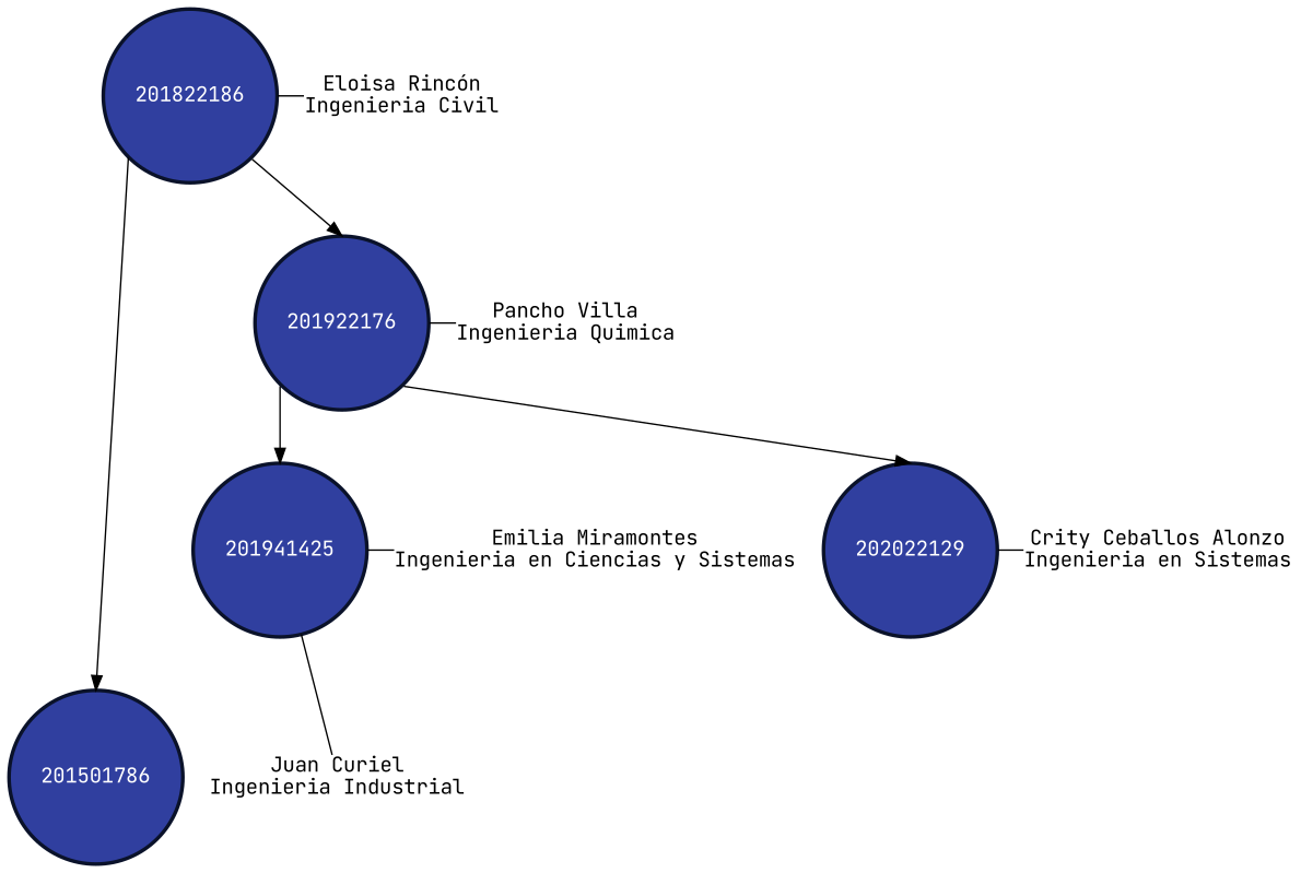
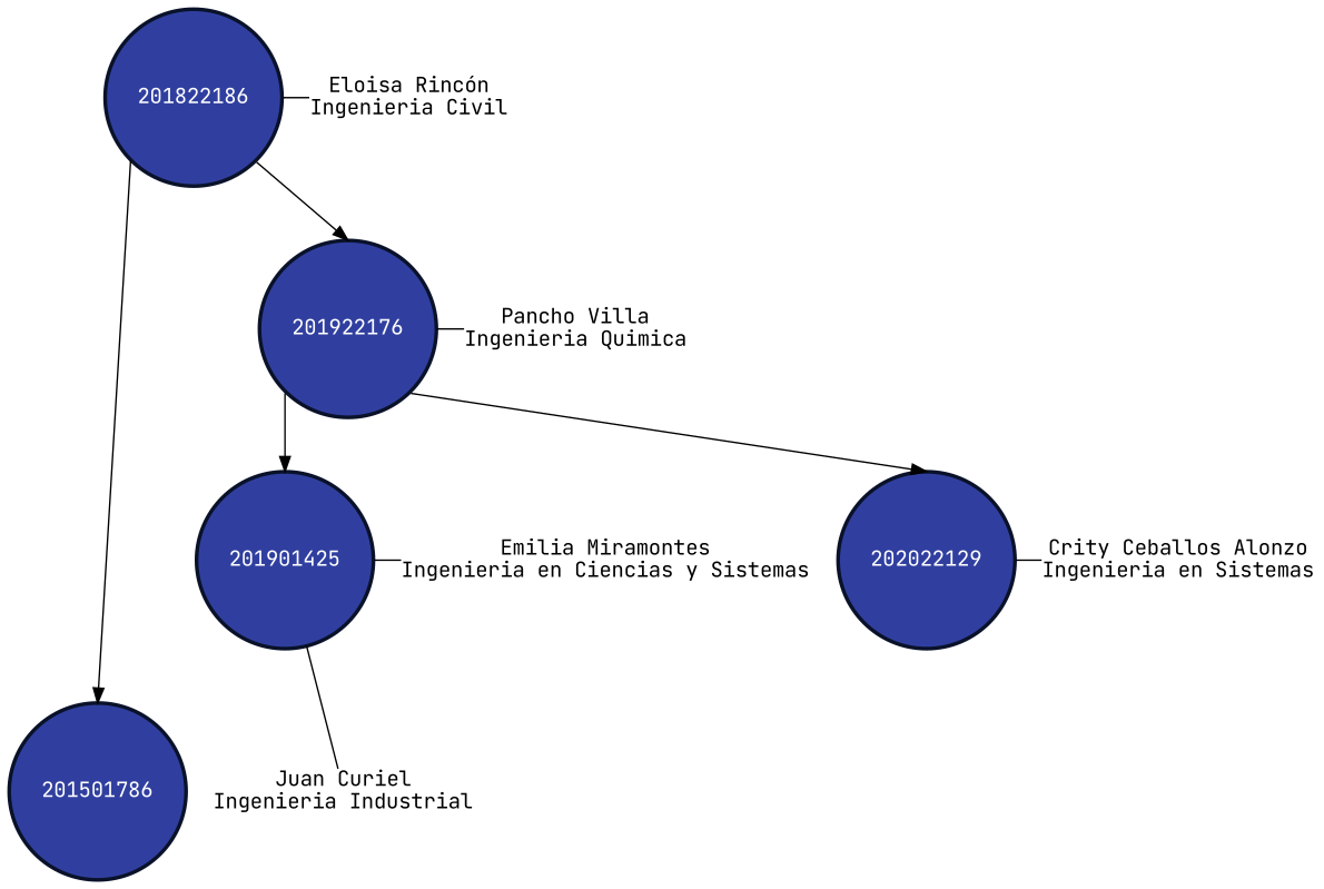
  digraph {
    fontname="JetBrains Mono"
    splines=false
    node [color="#0A122A" fillcolor="#303F9F" fontcolor=white fontname="JetBrains Mono" shape=circle style=filled]
    edge [fontname="JetBrains Mono" dir=none]
    n1 [label=201501786 penwidth=2.5]
    n2 [fillcolor=white fontcolor=black label="Juan Curiel\nIngenieria Industrial" shape=plain]
    n3 [label=201822186 penwidth=2.5]
    n4 [fillcolor=white fontcolor=black label="Eloisa Rincón\nIngenieria Civil" shape=plain]
-   n5 [label=201941425 penwidth=2.5]
+   n5 [label=201901425 penwidth=2.5]
    n6 [fillcolor=white fontcolor=black label="Emilia Miramontes\nIngenieria en Ciencias y Sistemas" shape=plain]
    n7 [label=201922176 penwidth=2.5]
    n8 [fillcolor=white fontcolor=black label="Pancho Villa\nIngenieria Quimica" shape=plain]
    n9 [label=202022129 penwidth=2.5]
    n10 [fillcolor=white fontcolor=black label="Crity Ceballos Alonzo\nIngenieria en Sistemas" shape=plain]
    subgraph sub_1 {
      rank=same
      n1
      n2
    }
    subgraph sub_2 {
      rank=same
      n3
      n4
    }
    subgraph sub_3 {
      rank=same
      n5
      n6
    }
    subgraph sub_4 {
      rank=same
      n7
      n8
    }
    subgraph sub_5 {
      rank=same
      n9
      n10
    }
    n3 -> n1 [headport=n tailport=sw dir=""]
    n3 -> n4
    n3 -> n7 [headport=n tailport=se dir=""]
    n5 -> n2
    n5 -> n6
    n7 -> n5 [headport=n tailport=sw dir=""]
    n7 -> n8
    n7 -> n9 [headport=n tailport=se dir=""]
    n9 -> n10
  }
